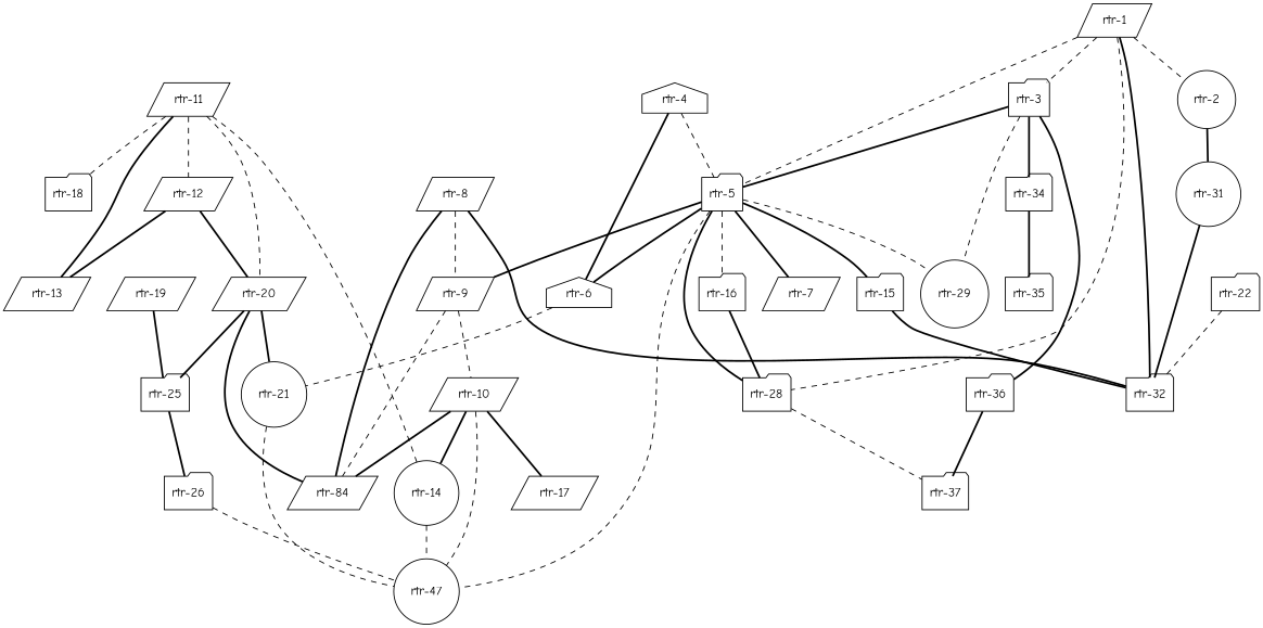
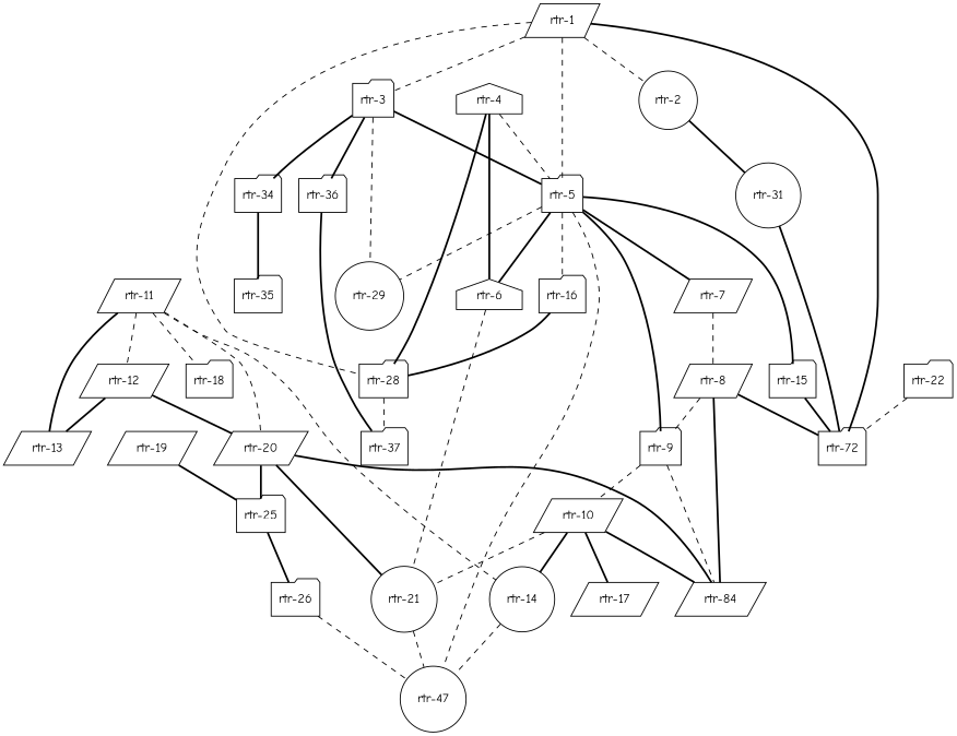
  graph {
    fontname="Comic Neue"
    node [fillcolor=white fontname="Comic Neue" shape=folder style=filled]
    edge [fontname="Comic Neue" style=bold]
    n1 [label="rtr-2" shape=circle width=0.1]
    n2 [label="rtr-31" shape=circle width=0.1]
-   n3 [label="rtr-32" width=0.1]
+   n3 [label="rtr-72" width=0.1]
    n4 [label="rtr-4" shape=house width=0.1]
    n5 [label="rtr-5" width=0.1]
    n6 [label="rtr-6" shape=house width=0.1]
    n7 [label="rtr-28" width=0.1]
    n8 [label="rtr-7" shape=parallelogram width=0.1]
-   n9 [label="rtr-9" shape=parallelogram width=0.1]
+   n9 [label="rtr-9" width=0.1]
    n10 [label="rtr-15" width=0.1]
    n11 [label="rtr-16" width=0.1]
    n12 [label="rtr-47" shape=circle width=0.1]
    n13 [label="rtr-29" shape=circle width=0.1]
    n14 [label="rtr-21" shape=circle width=0.1]
    n15 [label="rtr-37" width=0.1]
    n16 [label="rtr-1" shape=parallelogram width=0.1]
    n17 [label="rtr-3" width=0.1]
    n18 [label="rtr-34" width=0.1]
    n19 [label="rtr-36" width=0.1]
    n20 [label="rtr-8" shape=parallelogram width=0.1]
    n21 [label="rtr-84" shape=parallelogram width=0.1]
    n22 [label="rtr-10" shape=parallelogram width=0.1]
    n23 [label="rtr-35" width=0.1]
    n24 [label="rtr-14" shape=circle width=0.1]
    n25 [label="rtr-17" shape=parallelogram width=0.1]
    n26 [label="rtr-11" shape=parallelogram width=0.1]
    n27 [label="rtr-12" shape=parallelogram width=0.1]
    n28 [label="rtr-13" shape=parallelogram width=0.1]
    n29 [label="rtr-18" width=0.1]
    n30 [label="rtr-20" shape=parallelogram width=0.1]
    n31 [label="rtr-25" width=0.1]
    n32 [label="rtr-19" shape=parallelogram width=0.1]
    n33 [label="rtr-26" width=0.1]
    n34 [label="rtr-22" width=0.1]
    n1 -- n2
    n2 -- n3
    n4 -- n5 [style=dashed]
    n4 -- n6
-   n5 -- n7
+   n4 -- n7
    n5 -- n6
    n5 -- n8
    n5 -- n9
    n5 -- n10
    n5 -- n11 [style=dashed]
    n5 -- n12 [style=dashed]
    n5 -- n13 [style=dashed]
    n6 -- n14 [style=dashed]
    n7 -- n15 [style=dashed]
+   n8 -- n20 [style=dashed]
    n9 -- n21 [style=dashed]
    n9 -- n22 [style=dashed]
    n10 -- n3
    n11 -- n7
    n14 -- n12 [style=dashed]
    n16 -- n1 [style=dashed]
    n16 -- n3
    n16 -- n5 [style=dashed]
    n16 -- n7 [style=dashed]
    n16 -- n17 [style=dashed]
    n17 -- n5
    n17 -- n13 [style=dashed]
    n17 -- n18
    n17 -- n19
    n18 -- n23
    n19 -- n15
    n20 -- n3
    n20 -- n9 [style=dashed]
    n20 -- n21
-   n22 -- n12 [style=dashed]
+   n22 -- n14 [style=dashed]
    n22 -- n21
    n22 -- n24
    n22 -- n25
    n24 -- n12 [style=dashed]
    n26 -- n24 [style=dashed]
    n26 -- n27 [style=dashed]
    n26 -- n28
    n26 -- n29 [style=dashed]
    n26 -- n30 [style=dashed]
    n27 -- n28
    n27 -- n30
    n30 -- n14
    n30 -- n21
    n30 -- n31
    n31 -- n33
    n32 -- n31
    n33 -- n12 [style=dashed]
    n34 -- n3 [style=dashed]
  }
